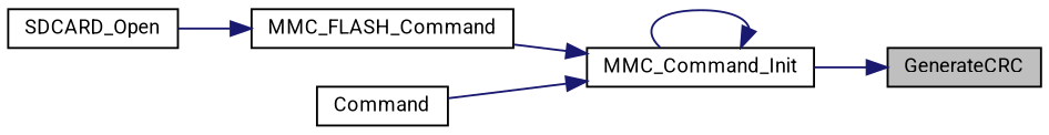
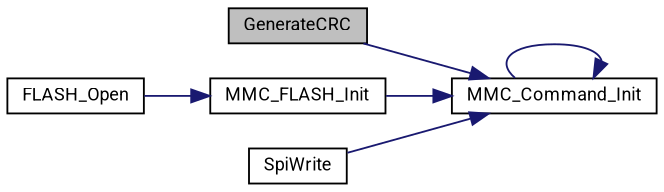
  digraph {
    fontname=Roboto
    rankdir=RL
    node [color=black fillcolor=white fontname=Roboto fontsize=10 shape=record style=filled]
    edge [color=midnightblue dir=back fontname=Roboto fontsize=10 labelfontname=Helvetica labelfontsize=10 style=solid]
    n1 [fillcolor=grey75 fontcolor=black height=0.2 label=GenerateCRC width=0.4]
    n2 [height=0.2 label=MMC_Command_Init width=0.4]
-   n3 [height=0.2 label=MMC_FLASH_Command width=0.4]
-   n4 [height=0.2 label=Command width=0.4]
-   n5 [height=0.2 label=SDCARD_Open width=0.4]
-   n1 -> n2
+   n3 [height=0.2 label=MMC_FLASH_Init width=0.4]
+   n4 [height=0.2 label=SpiWrite width=0.4]
+   n5 [height=0.2 label=FLASH_Open width=0.4]
+   n2 -> n1
    n2 -> n2
    n2 -> n3
    n2 -> n4
    n3 -> n5
  }
